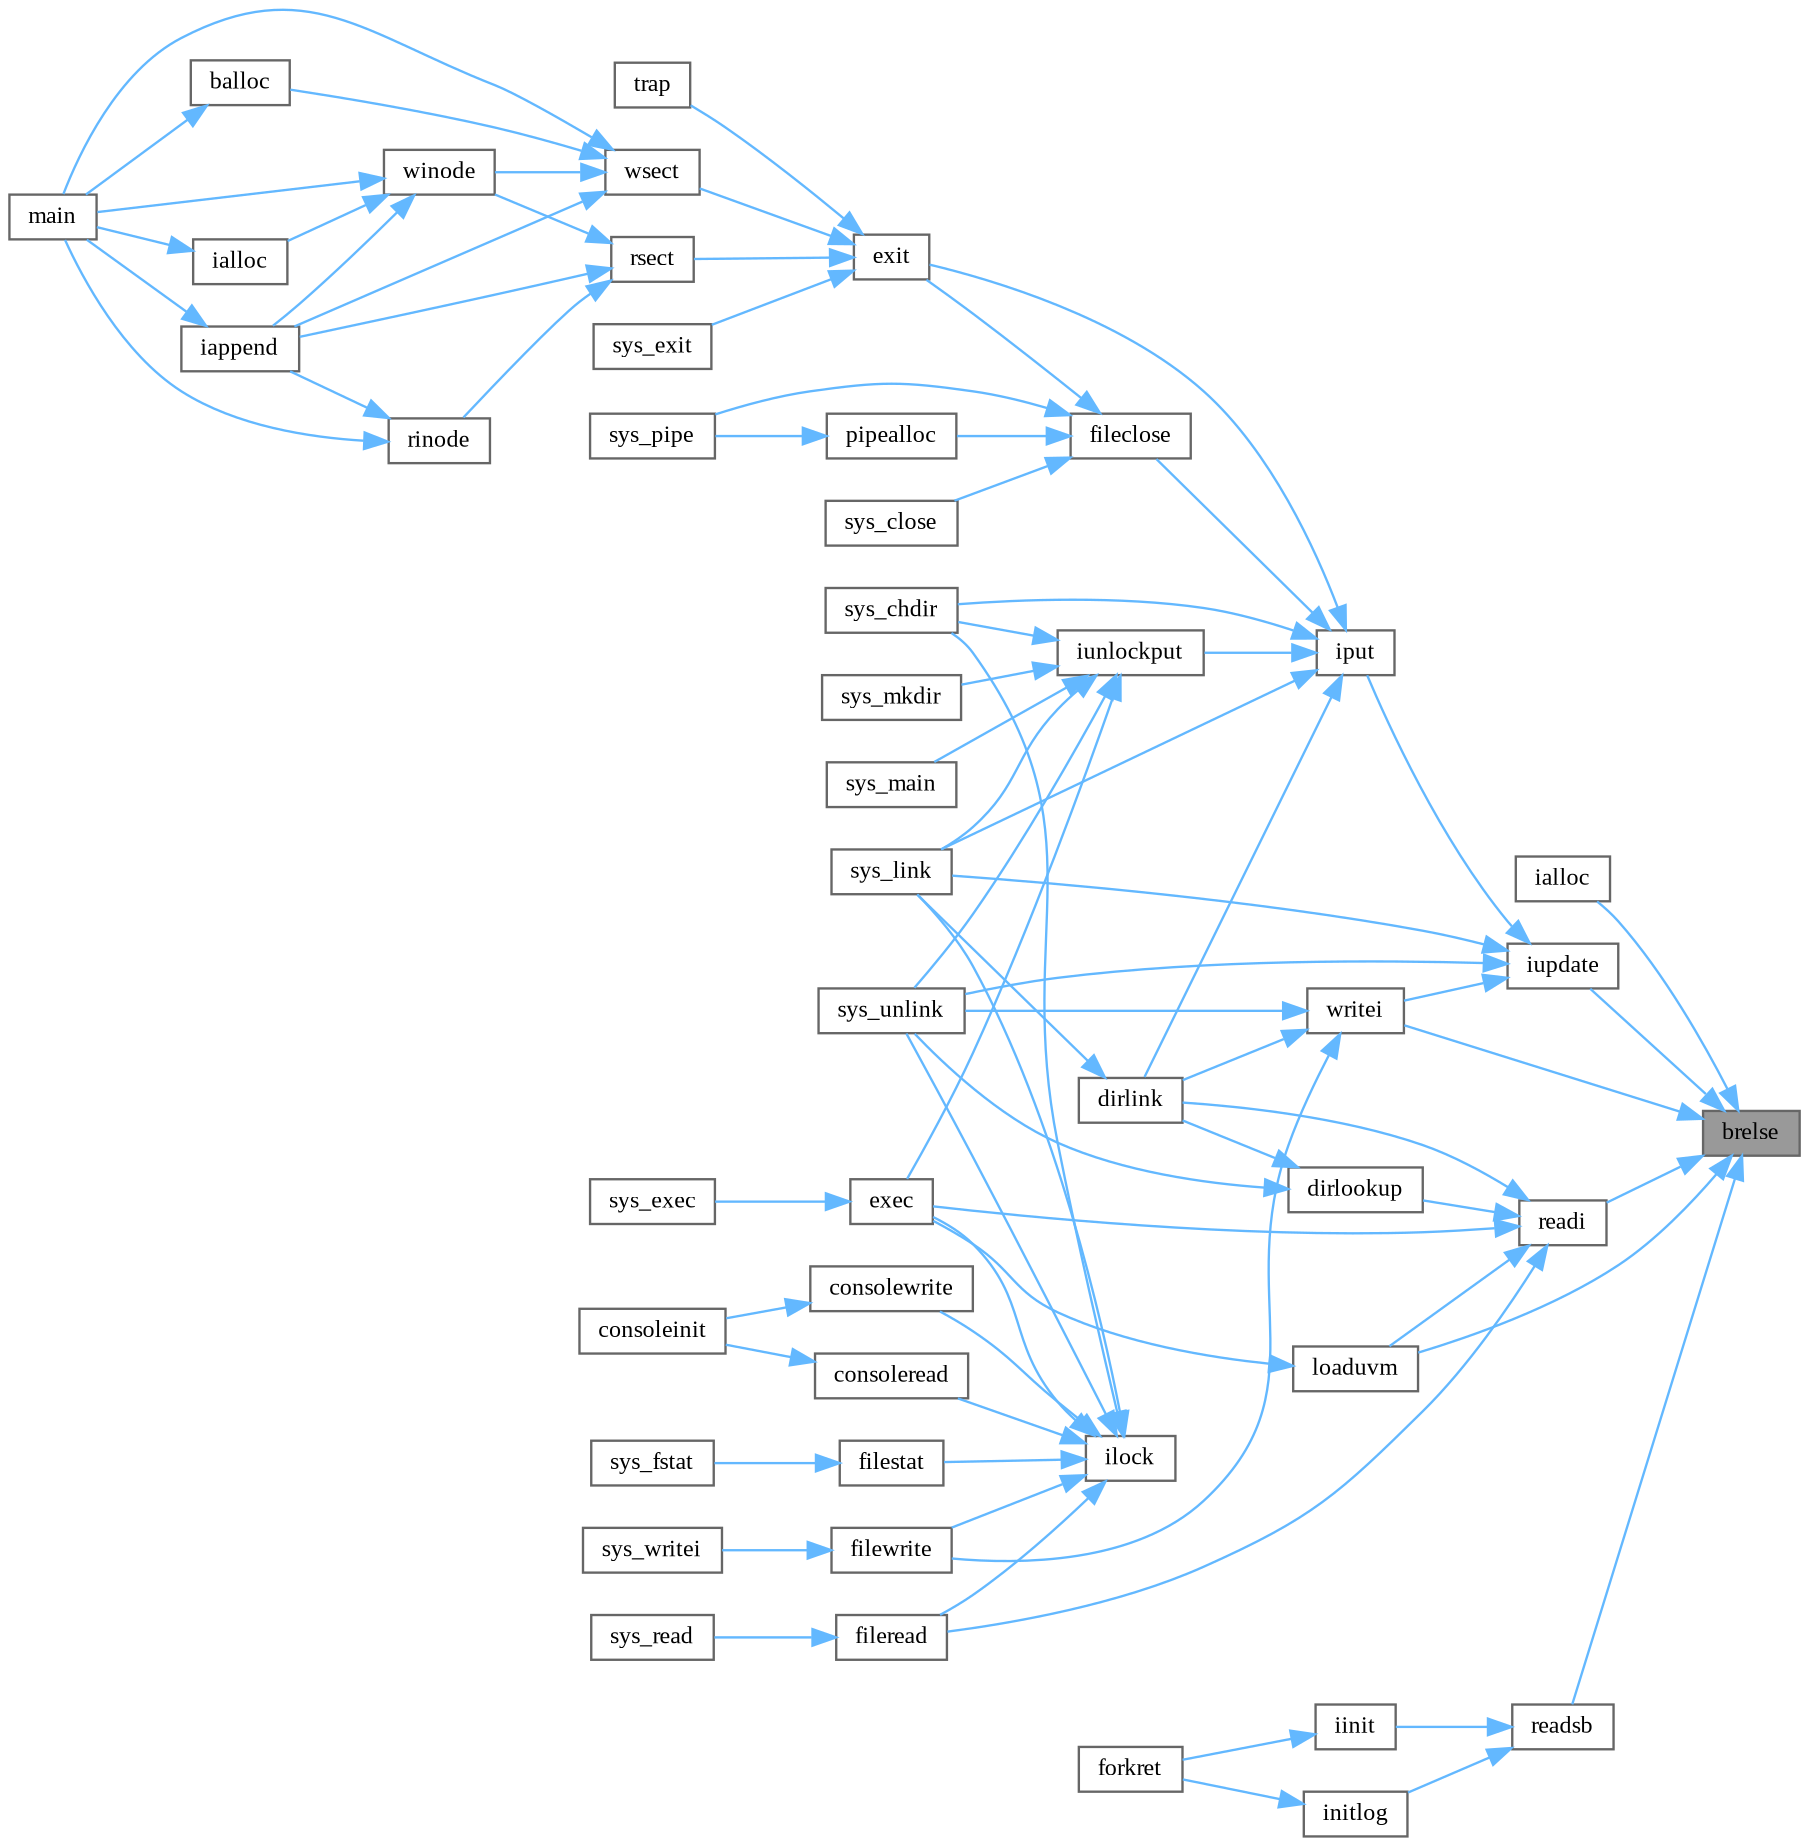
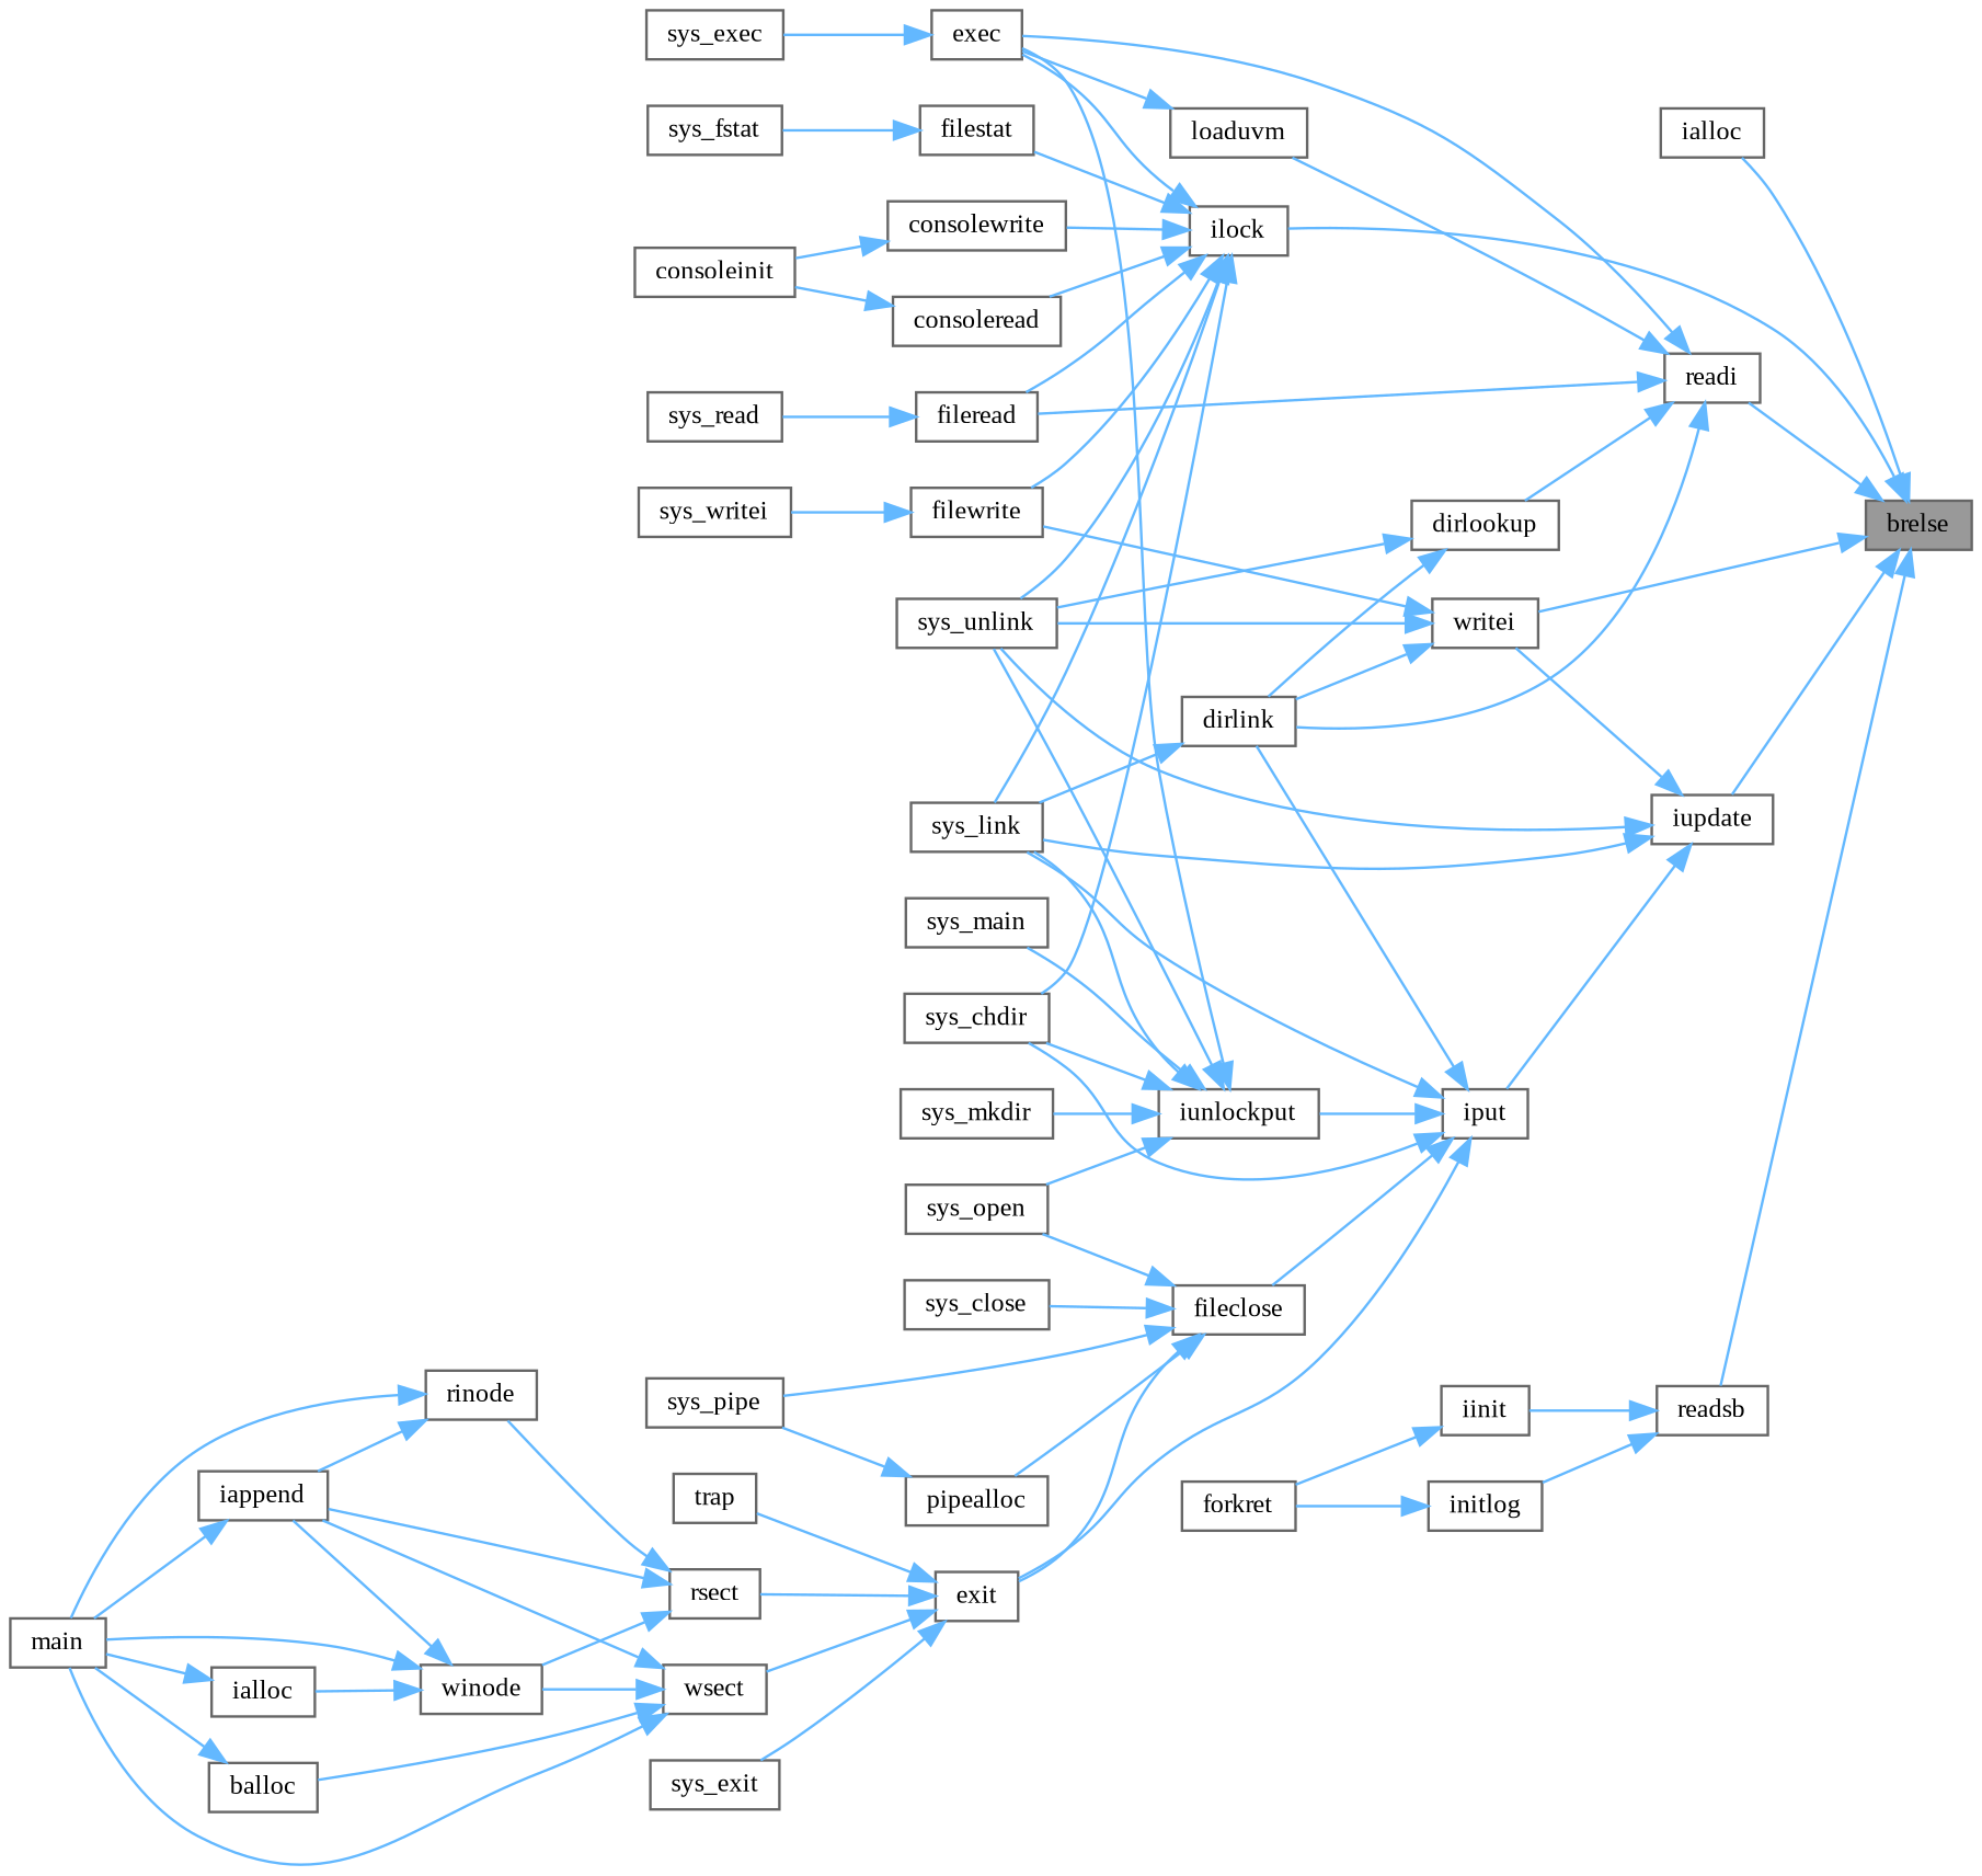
  digraph {
    fontname="Liberation Serif"
    rankdir=RL
    node [color=grey40 fillcolor=white fontname="Liberation Serif" fontsize=10 shape=box style=filled]
    edge [color=steelblue1 dir=back fontname="Liberation Serif" fontsize=10 labelfontname=Helvetica labelfontsize=10 style=solid]
    n1 [color=gray40 fillcolor=grey60 fontcolor=black height=0.2 label=brelse width=0.4]
    n2 [height=0.2 label=ialloc width=0.4]
    n3 [height=0.2 label=ilock width=0.4]
    n4 [height=0.2 label=iupdate width=0.4]
    n5 [height=0.2 label=writei width=0.4]
    n6 [height=0.2 label=readi width=0.4]
    n7 [height=0.2 label=readsb width=0.4]
    n8 [height=0.2 label=consoleread width=0.4]
    n9 [height=0.2 label=consolewrite width=0.4]
    n10 [height=0.2 label=exec width=0.4]
    n11 [height=0.2 label=fileread width=0.4]
    n12 [height=0.2 label=filestat width=0.4]
    n13 [height=0.2 label=filewrite width=0.4]
    n14 [height=0.2 label=sys_chdir width=0.4]
    n15 [height=0.2 label=sys_link width=0.4]
    n16 [height=0.2 label=sys_unlink width=0.4]
    n17 [height=0.2 label=iput width=0.4]
    n18 [height=0.2 label=dirlink width=0.4]
    n19 [height=0.2 label=dirlookup width=0.4]
    n20 [height=0.2 label=loaduvm width=0.4]
    n21 [height=0.2 label=iinit width=0.4]
    n22 [height=0.2 label=initlog width=0.4]
    n23 [height=0.2 label=consoleinit width=0.4]
    n24 [height=0.2 label=sys_exec width=0.4]
    n25 [height=0.2 label=sys_read width=0.4]
    n26 [height=0.2 label=sys_fstat width=0.4]
    n27 [height=0.2 label=sys_writei width=0.4]
+   n28 [height=0.2 label=sys_open width=0.4]
    n29 [height=0.2 label=exit width=0.4]
    n30 [height=0.2 label=fileclose width=0.4]
    n31 [height=0.2 label=iunlockput width=0.4]
    n32 [height=0.2 label=rsect width=0.4]
    n33 [height=0.2 label=sys_exit width=0.4]
    n34 [height=0.2 label=trap width=0.4]
    n35 [height=0.2 label=wsect width=0.4]
    n36 [height=0.2 label=pipealloc width=0.4]
    n37 [height=0.2 label=sys_pipe width=0.4]
    n38 [height=0.2 label=sys_close width=0.4]
    n39 [height=0.2 label=sys_mkdir width=0.4]
    n40 [height=0.2 label=sys_main width=0.4]
    n41 [height=0.2 label=main width=0.4]
    n42 [height=0.2 label=iappend width=0.4]
    n43 [height=0.2 label=rinode width=0.4]
    n44 [height=0.2 label=winode width=0.4]
    n45 [height=0.2 label=balloc width=0.4]
    n46 [height=0.2 label=ialloc width=0.4]
    n47 [height=0.2 label=forkret width=0.4]
    n1 -> n2
-   n1 -> n20
+   n1 -> n3
    n1 -> n4
    n1 -> n5
    n1 -> n6
    n1 -> n7
    n3 -> n8
    n3 -> n9
    n3 -> n10
    n3 -> n11
    n3 -> n12
    n3 -> n13
    n3 -> n14
    n3 -> n15
    n3 -> n16
    n4 -> n5
    n4 -> n15
    n4 -> n16
    n4 -> n17
    n5 -> n13
    n5 -> n16
    n5 -> n18
    n6 -> n10
    n6 -> n11
    n6 -> n18
    n6 -> n19
    n6 -> n20
    n7 -> n21
    n7 -> n22
    n8 -> n23
    n9 -> n23
    n10 -> n24
    n11 -> n25
    n12 -> n26
    n13 -> n27
    n17 -> n14
    n17 -> n15
    n17 -> n18
    n17 -> n29
    n17 -> n30
    n17 -> n31
    n18 -> n15
    n19 -> n16
    n19 -> n18
    n20 -> n10
    n21 -> n47
    n22 -> n47
    n29 -> n32
    n29 -> n33
    n29 -> n34
    n29 -> n35
+   n30 -> n28
    n30 -> n29
    n30 -> n36
    n30 -> n37
    n30 -> n38
    n31 -> n10
    n31 -> n14
    n31 -> n15
    n31 -> n16
+   n31 -> n28
    n31 -> n39
    n31 -> n40
    n32 -> n42
    n32 -> n43
    n32 -> n44
    n35 -> n41
    n35 -> n42
    n35 -> n44
    n35 -> n45
    n36 -> n37
    n42 -> n41
    n43 -> n41
    n43 -> n42
    n44 -> n41
    n44 -> n42
    n44 -> n46
    n45 -> n41
    n46 -> n41
  }
